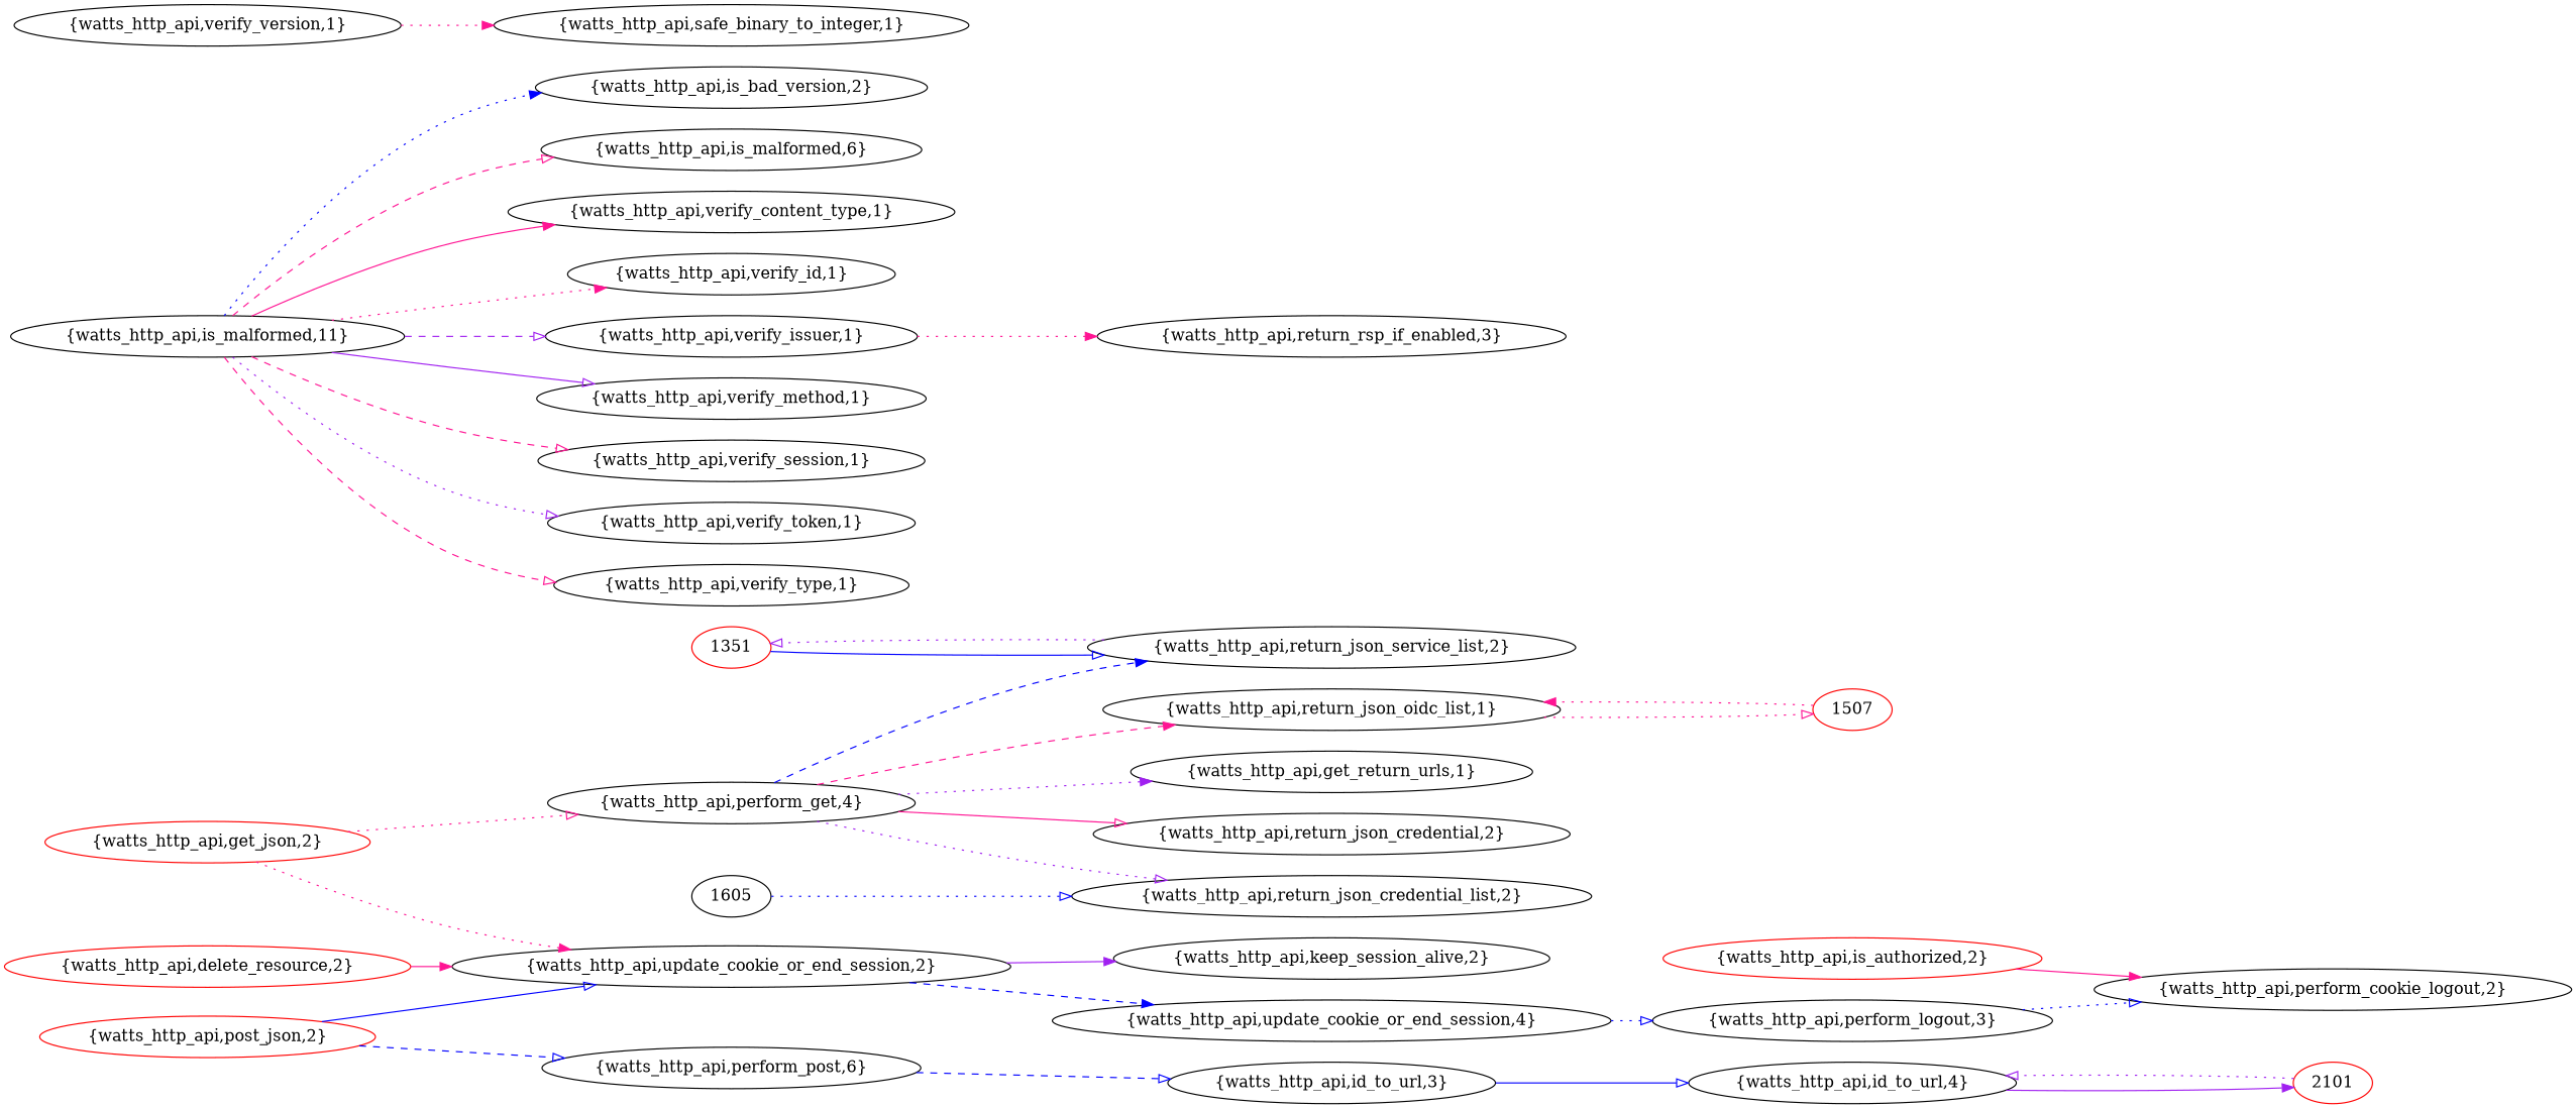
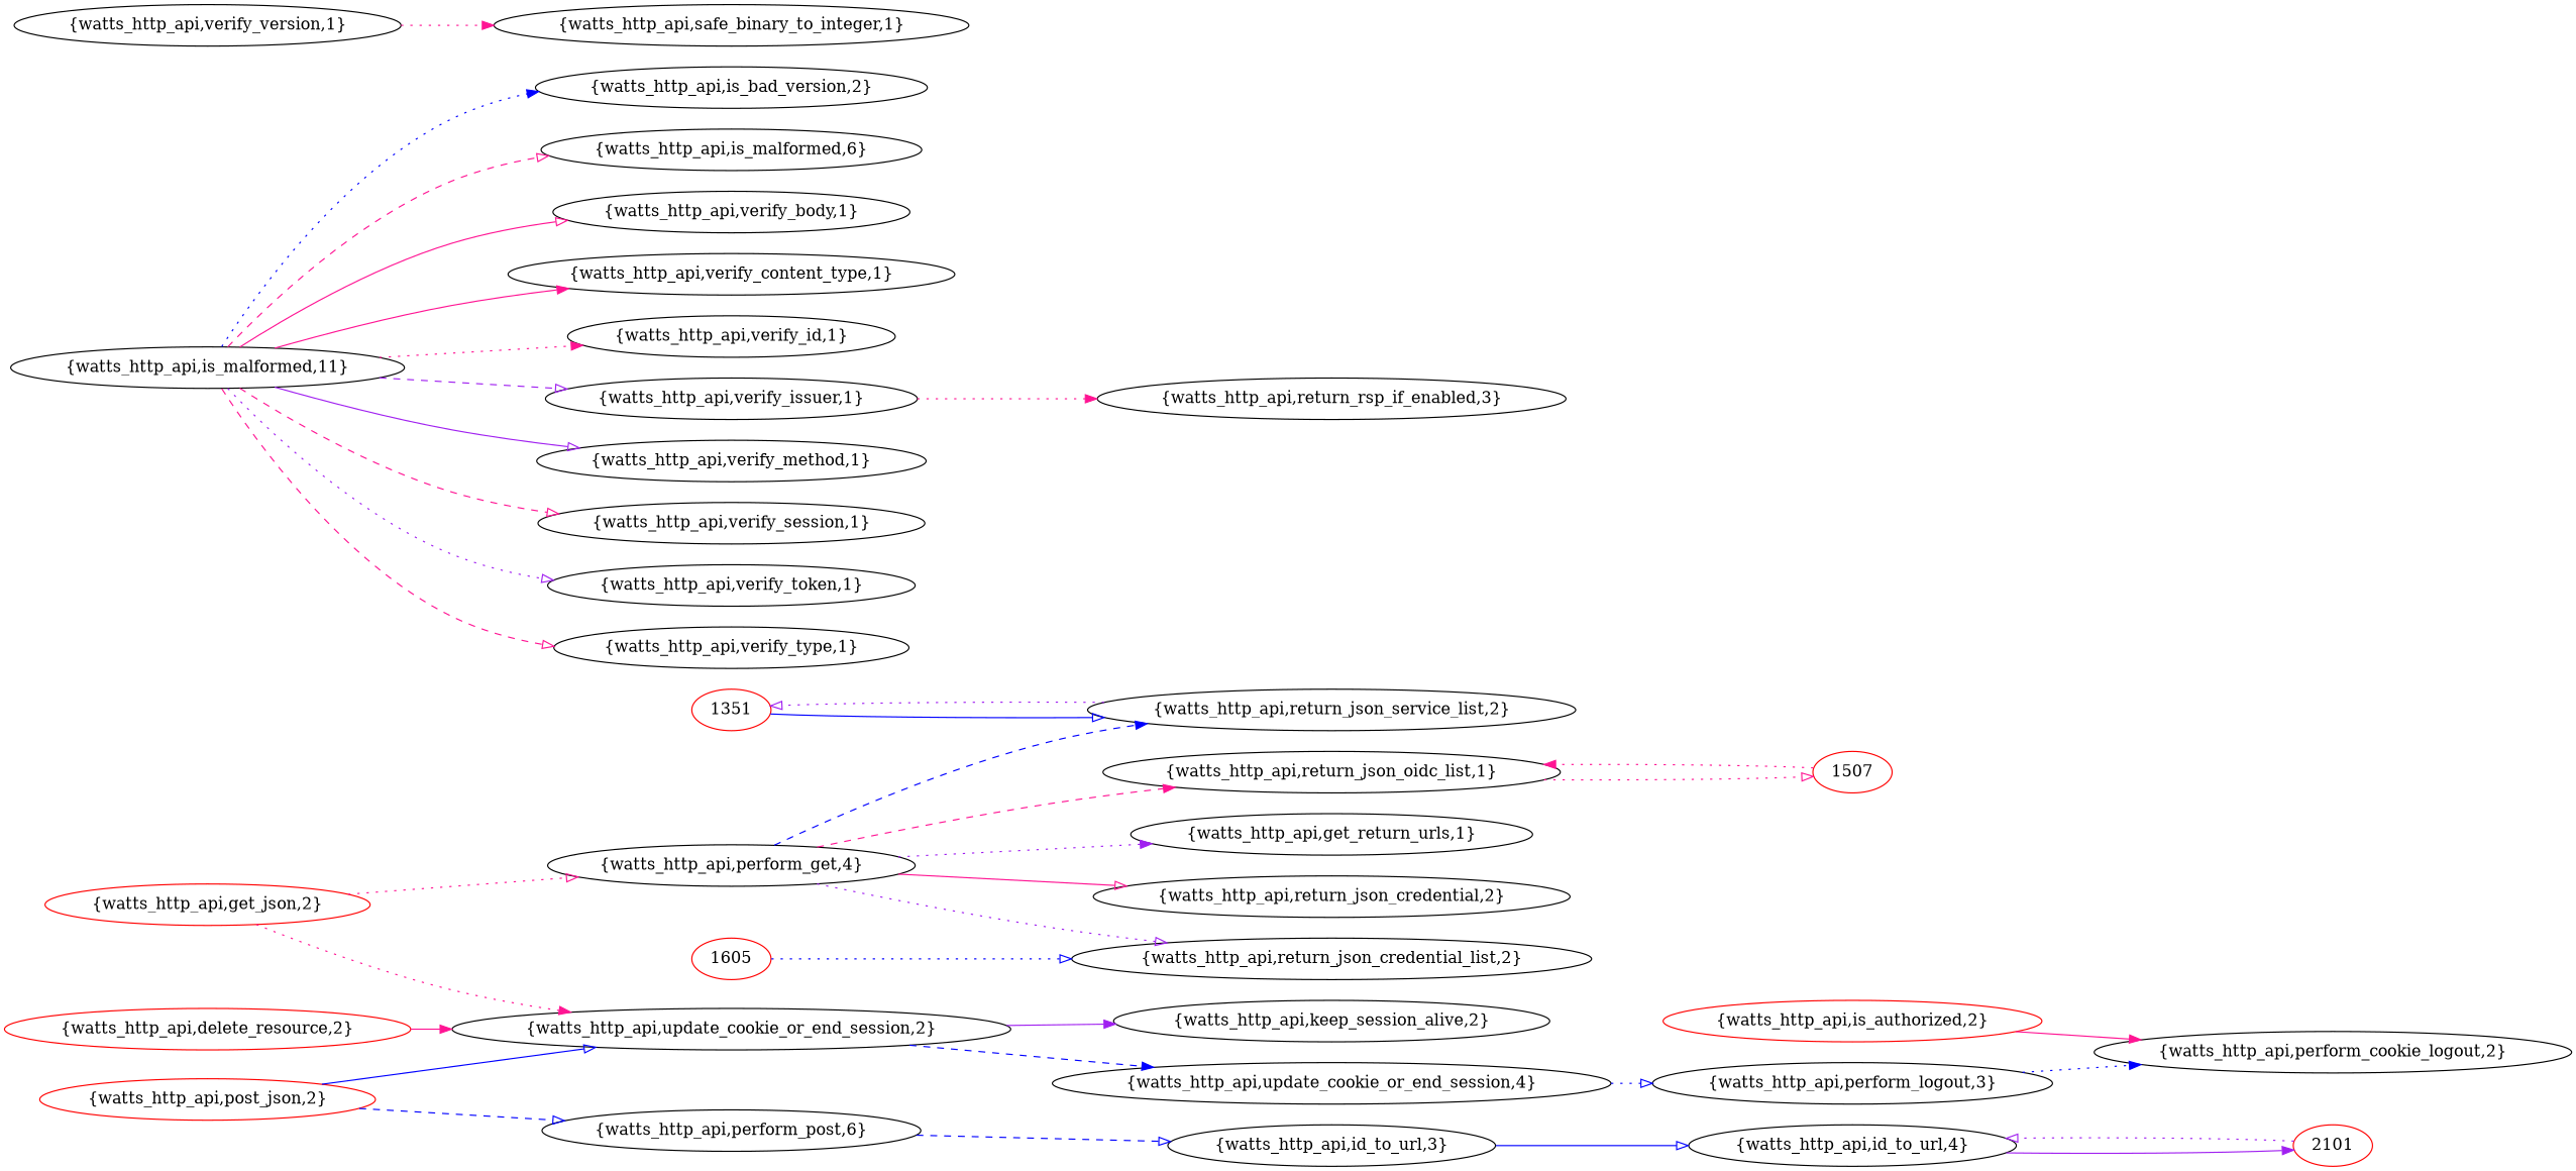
  digraph {
    CG=CG
    rankdir=LR
    node [heigth=0.400000]
    edge [arrowhead=onormal color=deeppink style=dotted]
    n1 [color=red label=1351 width=0.550000]
    "{watts_http_api,return_json_service_list,2}" [width=3.850000]
    1507 [color=red width=0.550000]
    "{watts_http_api,return_json_oidc_list,1}" [width=3.850000]
-   1605 [color=black width=0.550000]
+   1605 [color=red width=0.550000]
    "{watts_http_api,return_json_credential_list,2}" [width=3.850000]
    2101 [color=red width=0.550000]
    "{watts_http_api,id_to_url,4}" [width=2.750000]
    "{watts_http_api,delete_resource,2}" [color=red width=3.300000]
    "{watts_http_api,update_cookie_or_end_session,2}" [width=4.400000]
    "{watts_http_api,keep_session_alive,2}" [width=3.300000]
    "{watts_http_api,update_cookie_or_end_session,4}" [width=4.400000]
    "{watts_http_api,get_json,2}" [color=red width=2.750000]
    "{watts_http_api,perform_get,4}" [width=2.750000]
    "{watts_http_api,get_return_urls,1}" [width=3.300000]
    "{watts_http_api,return_json_credential,2}" [width=3.850000]
    "{watts_http_api,id_to_url,3}" [width=2.750000]
    "{watts_http_api,is_authorized,2}" [color=red width=2.750000]
    "{watts_http_api,perform_cookie_logout,2}" [width=3.850000]
    "{watts_http_api,is_bad_version,2}" [width=3.300000]
    "{watts_http_api,is_malformed,6}" [width=2.750000]
    "{watts_http_api,is_malformed,11}" [width=2.750000]
+   "{watts_http_api,verify_body,1}" [width=2.750000]
    "{watts_http_api,verify_content_type,1}" [width=3.300000]
    "{watts_http_api,verify_id,1}" [width=2.750000]
    "{watts_http_api,verify_issuer,1}" [width=2.750000]
    "{watts_http_api,verify_method,1}" [width=2.750000]
    "{watts_http_api,verify_session,1}" [width=3.300000]
    "{watts_http_api,verify_token,1}" [width=2.750000]
    "{watts_http_api,verify_type,1}" [width=2.750000]
    "{watts_http_api,return_rsp_if_enabled,3}" [width=3.850000]
    "{watts_http_api,verify_version,1}" [width=3.300000]
    "{watts_http_api,safe_binary_to_integer,1}" [width=3.850000]
    "{watts_http_api,perform_logout,3}" [width=3.300000]
    "{watts_http_api,perform_post,6}" [width=2.750000]
    "{watts_http_api,post_json,2}" [color=red width=2.750000]
    n1 -> "{watts_http_api,return_json_service_list,2}" [color=blue style=solid]
    "{watts_http_api,return_json_service_list,2}" -> n1 [color=purple]
    1507 -> "{watts_http_api,return_json_oidc_list,1}" [arrowhead=normal]
    "{watts_http_api,return_json_oidc_list,1}" -> 1507
    1605 -> "{watts_http_api,return_json_credential_list,2}" [color=blue]
    2101 -> "{watts_http_api,id_to_url,4}" [color=purple]
    "{watts_http_api,id_to_url,4}" -> 2101 [arrowhead=normal color=purple style=solid]
    "{watts_http_api,delete_resource,2}" -> "{watts_http_api,update_cookie_or_end_session,2}" [arrowhead=normal style=solid]
    "{watts_http_api,update_cookie_or_end_session,2}" -> "{watts_http_api,keep_session_alive,2}" [arrowhead=normal color=purple style=solid]
    "{watts_http_api,update_cookie_or_end_session,2}" -> "{watts_http_api,update_cookie_or_end_session,4}" [arrowhead=normal color=blue style=dashed]
    "{watts_http_api,update_cookie_or_end_session,4}" -> "{watts_http_api,perform_logout,3}" [color=blue]
    "{watts_http_api,get_json,2}" -> "{watts_http_api,update_cookie_or_end_session,2}" [arrowhead=normal]
    "{watts_http_api,get_json,2}" -> "{watts_http_api,perform_get,4}"
    "{watts_http_api,perform_get,4}" -> "{watts_http_api,return_json_service_list,2}" [arrowhead=normal color=blue style=dashed]
    "{watts_http_api,perform_get,4}" -> "{watts_http_api,return_json_oidc_list,1}" [arrowhead=normal style=dashed]
    "{watts_http_api,perform_get,4}" -> "{watts_http_api,return_json_credential_list,2}" [color=purple]
    "{watts_http_api,perform_get,4}" -> "{watts_http_api,get_return_urls,1}" [arrowhead=normal color=purple]
    "{watts_http_api,perform_get,4}" -> "{watts_http_api,return_json_credential,2}" [style=solid]
    "{watts_http_api,id_to_url,3}" -> "{watts_http_api,id_to_url,4}" [color=blue style=solid]
    "{watts_http_api,is_authorized,2}" -> "{watts_http_api,perform_cookie_logout,2}" [arrowhead=normal style=solid]
    "{watts_http_api,is_malformed,11}" -> "{watts_http_api,is_bad_version,2}" [arrowhead=normal color=blue]
    "{watts_http_api,is_malformed,11}" -> "{watts_http_api,is_malformed,6}" [style=dashed]
+   "{watts_http_api,is_malformed,11}" -> "{watts_http_api,verify_body,1}" [style=solid]
    "{watts_http_api,is_malformed,11}" -> "{watts_http_api,verify_content_type,1}" [arrowhead=normal style=solid]
    "{watts_http_api,is_malformed,11}" -> "{watts_http_api,verify_id,1}" [arrowhead=normal]
    "{watts_http_api,is_malformed,11}" -> "{watts_http_api,verify_issuer,1}" [color=purple style=dashed]
    "{watts_http_api,is_malformed,11}" -> "{watts_http_api,verify_method,1}" [color=purple style=solid]
    "{watts_http_api,is_malformed,11}" -> "{watts_http_api,verify_session,1}" [style=dashed]
    "{watts_http_api,is_malformed,11}" -> "{watts_http_api,verify_token,1}" [color=purple]
    "{watts_http_api,is_malformed,11}" -> "{watts_http_api,verify_type,1}" [style=dashed]
    "{watts_http_api,verify_issuer,1}" -> "{watts_http_api,return_rsp_if_enabled,3}" [arrowhead=normal]
    "{watts_http_api,verify_version,1}" -> "{watts_http_api,safe_binary_to_integer,1}" [arrowhead=normal]
-   "{watts_http_api,perform_logout,3}" -> "{watts_http_api,perform_cookie_logout,2}" [color=blue]
+   "{watts_http_api,perform_logout,3}" -> "{watts_http_api,perform_cookie_logout,2}" [arrowhead=normal color=blue]
    "{watts_http_api,perform_post,6}" -> "{watts_http_api,id_to_url,3}" [color=blue style=dashed]
    "{watts_http_api,post_json,2}" -> "{watts_http_api,update_cookie_or_end_session,2}" [color=blue style=solid]
    "{watts_http_api,post_json,2}" -> "{watts_http_api,perform_post,6}" [color=blue style=dashed]
  }
